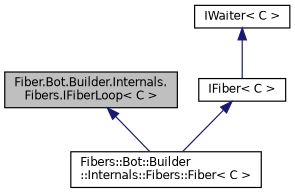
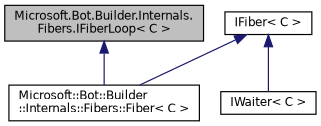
  digraph {
    node [color=black fillcolor=white fontname=Helvetica fontsize=10 shape=record style=filled]
    edge [color=midnightblue dir=back fontname=Helvetica fontsize=10 labelfontname=Helvetica labelfontsize=10 style=solid]
-   n1 [fillcolor=grey75 fontcolor=black height=0.2 label="Fiber.Bot.Builder.Internals.\lFibers.IFiberLoop\< C \>" width=0.4]
-   n2 [height=0.2 label="Fibers::Bot::Builder\l::Internals::Fibers::Fiber\< C \>" width=0.4]
+   n1 [fillcolor=grey75 fontcolor=black height=0.2 label="Microsoft.Bot.Builder.Internals.\lFibers.IFiberLoop\< C \>" width=0.4]
+   n2 [height=0.2 label="Microsoft::Bot::Builder\l::Internals::Fibers::Fiber\< C \>" width=0.4]
    n3 [height=0.2 label="IFiber\< C \>" width=0.4]
    n4 [height=0.2 label="IWaiter\< C \>" width=0.4]
    n1 -> n2
    n3 -> n2
-   n4 -> n3
+   n3 -> n4
  }
